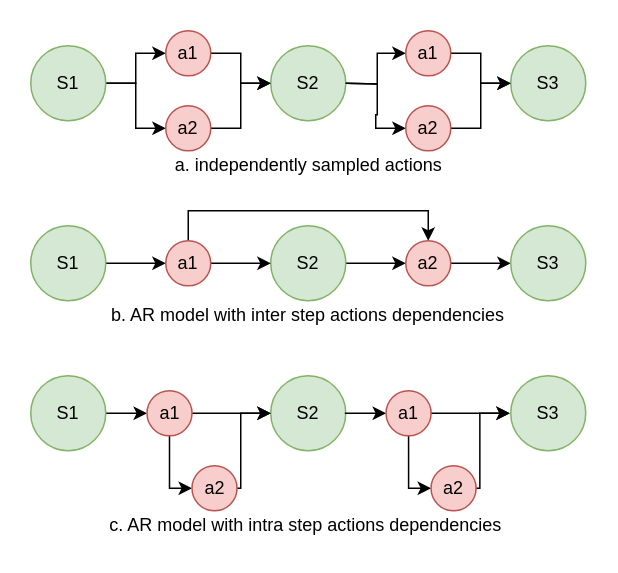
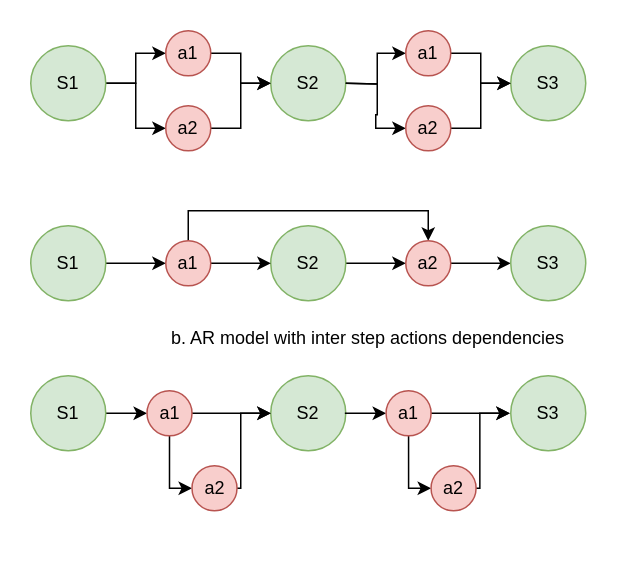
  <mxCell id="0" />
  <mxCell id="1" parent="0" />
  <mxCell id="2" style="edgeStyle=orthogonalEdgeStyle;rounded=0;orthogonalLoop=1;jettySize=auto;html=1;exitX=1;exitY=0.5;exitDx=0;exitDy=0;entryX=0;entryY=0.5;entryDx=0;entryDy=0;" edge="1" parent="1" source="3" target="8"><mxGeometry relative="1" as="geometry" /></mxCell>
  <mxCell id="3" value="S1" style="ellipse;whiteSpace=wrap;html=1;aspect=fixed;fillColor=#d5e8d4;strokeColor=#82b366;" vertex="1" parent="1"><mxGeometry x="20" y="150" width="50" height="50" as="geometry" /></mxCell>
  <mxCell id="4" style="edgeStyle=orthogonalEdgeStyle;rounded=0;orthogonalLoop=1;jettySize=auto;html=1;exitX=1;exitY=0.5;exitDx=0;exitDy=0;entryX=0;entryY=0.5;entryDx=0;entryDy=0;" edge="1" parent="1" source="5" target="10"><mxGeometry relative="1" as="geometry" /></mxCell>
  <mxCell id="5" value="S2" style="ellipse;whiteSpace=wrap;html=1;aspect=fixed;fillColor=#d5e8d4;strokeColor=#82b366;" vertex="1" parent="1"><mxGeometry x="180" y="150" width="50" height="50" as="geometry" /></mxCell>
  <mxCell id="6" style="edgeStyle=orthogonalEdgeStyle;rounded=0;orthogonalLoop=1;jettySize=auto;html=1;exitX=1;exitY=0.5;exitDx=0;exitDy=0;entryX=0;entryY=0.5;entryDx=0;entryDy=0;" edge="1" parent="1" source="8" target="5"><mxGeometry relative="1" as="geometry" /></mxCell>
  <mxCell id="7" style="edgeStyle=orthogonalEdgeStyle;rounded=0;orthogonalLoop=1;jettySize=auto;html=1;exitX=0.5;exitY=0;exitDx=0;exitDy=0;entryX=0.5;entryY=0;entryDx=0;entryDy=0;" edge="1" parent="1" source="8" target="10"><mxGeometry relative="1" as="geometry" /></mxCell>
  <mxCell id="8" value="a1" style="ellipse;whiteSpace=wrap;html=1;aspect=fixed;fillColor=#f8cecc;strokeColor=#b85450;" vertex="1" parent="1"><mxGeometry x="110" y="160" width="30" height="30" as="geometry" /></mxCell>
  <mxCell id="9" style="edgeStyle=orthogonalEdgeStyle;rounded=0;orthogonalLoop=1;jettySize=auto;html=1;exitX=1;exitY=0.5;exitDx=0;exitDy=0;entryX=0;entryY=0.5;entryDx=0;entryDy=0;" edge="1" parent="1" source="10" target="11"><mxGeometry relative="1" as="geometry" /></mxCell>
  <mxCell id="10" value="a2" style="ellipse;whiteSpace=wrap;html=1;aspect=fixed;fillColor=#f8cecc;strokeColor=#b85450;" vertex="1" parent="1"><mxGeometry x="270" y="160" width="30" height="30" as="geometry" /></mxCell>
  <mxCell id="11" value="S3" style="ellipse;whiteSpace=wrap;html=1;aspect=fixed;fillColor=#d5e8d4;strokeColor=#82b366;" vertex="1" parent="1"><mxGeometry x="340" y="150" width="50" height="50" as="geometry" /></mxCell>
  <mxCell id="12" style="edgeStyle=orthogonalEdgeStyle;rounded=0;orthogonalLoop=1;jettySize=auto;html=1;exitX=1;exitY=0.5;exitDx=0;exitDy=0;entryX=0;entryY=0.5;entryDx=0;entryDy=0;" edge="1" parent="1" source="14" target="17"><mxGeometry relative="1" as="geometry" /></mxCell>
  <mxCell id="13" style="edgeStyle=orthogonalEdgeStyle;rounded=0;orthogonalLoop=1;jettySize=auto;html=1;exitX=1;exitY=0.5;exitDx=0;exitDy=0;entryX=0;entryY=0.5;entryDx=0;entryDy=0;" edge="1" parent="1" source="14" target="19"><mxGeometry relative="1" as="geometry" /></mxCell>
  <mxCell id="14" value="S1" style="ellipse;whiteSpace=wrap;html=1;aspect=fixed;fillColor=#d5e8d4;strokeColor=#82b366;" vertex="1" parent="1"><mxGeometry x="20" y="30" width="50" height="50" as="geometry" /></mxCell>
  <mxCell id="15" value="S2" style="ellipse;whiteSpace=wrap;html=1;aspect=fixed;fillColor=#d5e8d4;strokeColor=#82b366;" vertex="1" parent="1"><mxGeometry x="180" y="30" width="50" height="50" as="geometry" /></mxCell>
  <mxCell id="16" style="edgeStyle=orthogonalEdgeStyle;rounded=0;orthogonalLoop=1;jettySize=auto;html=1;exitX=1;exitY=0.5;exitDx=0;exitDy=0;entryX=0;entryY=0.5;entryDx=0;entryDy=0;" edge="1" parent="1" source="17" target="15"><mxGeometry relative="1" as="geometry" /></mxCell>
  <mxCell id="17" value="a1" style="ellipse;whiteSpace=wrap;html=1;aspect=fixed;fillColor=#f8cecc;strokeColor=#b85450;" vertex="1" parent="1"><mxGeometry x="110" y="20" width="30" height="30" as="geometry" /></mxCell>
  <mxCell id="18" style="edgeStyle=orthogonalEdgeStyle;rounded=0;orthogonalLoop=1;jettySize=auto;html=1;exitX=1;exitY=0.5;exitDx=0;exitDy=0;entryX=0;entryY=0.5;entryDx=0;entryDy=0;" edge="1" parent="1" source="19" target="15"><mxGeometry relative="1" as="geometry" /></mxCell>
  <mxCell id="19" value="a2" style="ellipse;whiteSpace=wrap;html=1;aspect=fixed;fillColor=#f8cecc;strokeColor=#b85450;" vertex="1" parent="1"><mxGeometry x="110" y="70" width="30" height="30" as="geometry" /></mxCell>
  <mxCell id="20" value="S3" style="ellipse;whiteSpace=wrap;html=1;aspect=fixed;fillColor=#d5e8d4;strokeColor=#82b366;" vertex="1" parent="1"><mxGeometry x="340" y="30" width="50" height="50" as="geometry" /></mxCell>
  <mxCell id="21" style="edgeStyle=orthogonalEdgeStyle;rounded=0;orthogonalLoop=1;jettySize=auto;html=1;exitX=1;exitY=0.5;exitDx=0;exitDy=0;entryX=0;entryY=0.5;entryDx=0;entryDy=0;" edge="1" parent="1" target="24"><mxGeometry relative="1" as="geometry"><mxPoint x="230" y="55" as="sourcePoint" /></mxGeometry></mxCell>
  <mxCell id="22" style="edgeStyle=orthogonalEdgeStyle;rounded=0;orthogonalLoop=1;jettySize=auto;html=1;exitX=1;exitY=0.5;exitDx=0;exitDy=0;entryX=0;entryY=0.5;entryDx=0;entryDy=0;" edge="1" parent="1" target="26"><mxGeometry relative="1" as="geometry"><mxPoint x="230" y="55" as="sourcePoint" /></mxGeometry></mxCell>
  <mxCell id="23" style="edgeStyle=orthogonalEdgeStyle;rounded=0;orthogonalLoop=1;jettySize=auto;html=1;exitX=1;exitY=0.5;exitDx=0;exitDy=0;entryX=0;entryY=0.5;entryDx=0;entryDy=0;" edge="1" parent="1" source="24" target="20"><mxGeometry relative="1" as="geometry"><mxPoint x="310" y="60" as="targetPoint" /></mxGeometry></mxCell>
  <mxCell id="24" value="a1" style="ellipse;whiteSpace=wrap;html=1;aspect=fixed;fillColor=#f8cecc;strokeColor=#b85450;" vertex="1" parent="1"><mxGeometry x="270" y="20" width="30" height="30" as="geometry" /></mxCell>
  <mxCell id="25" style="edgeStyle=orthogonalEdgeStyle;rounded=0;orthogonalLoop=1;jettySize=auto;html=1;exitX=1;exitY=0.5;exitDx=0;exitDy=0;entryX=0;entryY=0.5;entryDx=0;entryDy=0;" edge="1" parent="1" source="26" target="20"><mxGeometry relative="1" as="geometry"><mxPoint x="340" y="55" as="targetPoint" /></mxGeometry></mxCell>
  <mxCell id="26" value="a2" style="ellipse;whiteSpace=wrap;html=1;aspect=fixed;fillColor=#f8cecc;strokeColor=#b85450;" vertex="1" parent="1"><mxGeometry x="270" y="70" width="30" height="30" as="geometry" /></mxCell>
- <mxCell id="27" value="b. AR model with inter step actions dependencies" style="text;html=1;strokeColor=none;fillColor=none;align=center;verticalAlign=middle;whiteSpace=wrap;rounded=0;" vertex="1" parent="1"><mxGeometry x="66.88" y="200" width="276.25" height="20" as="geometry" /></mxCell>
- <mxCell id="28" value="a. independently sampled actions" style="text;html=1;strokeColor=none;fillColor=none;align=center;verticalAlign=middle;whiteSpace=wrap;rounded=0;" vertex="1" parent="1"><mxGeometry x="97.5" y="100" width="215" height="20" as="geometry" /></mxCell>
+ <mxCell id="27" value="b. AR model with inter step actions dependencies" style="text;html=1;strokeColor=none;fillColor=none;align=center;verticalAlign=middle;whiteSpace=wrap;rounded=0;" vertex="1" parent="1"><mxGeometry x="106.88" y="215" width="276.25" height="20" as="geometry" /></mxCell>
  <mxCell id="29" style="edgeStyle=orthogonalEdgeStyle;rounded=0;orthogonalLoop=1;jettySize=auto;html=1;exitX=1;exitY=0.5;exitDx=0;exitDy=0;entryX=0;entryY=0.5;entryDx=0;entryDy=0;" edge="1" parent="1" source="30" target="34"><mxGeometry relative="1" as="geometry" /></mxCell>
  <mxCell id="30" value="S1" style="ellipse;whiteSpace=wrap;html=1;aspect=fixed;fillColor=#d5e8d4;strokeColor=#82b366;" vertex="1" parent="1"><mxGeometry x="20" y="250" width="50" height="50" as="geometry" /></mxCell>
  <mxCell id="31" value="S2" style="ellipse;whiteSpace=wrap;html=1;aspect=fixed;fillColor=#d5e8d4;strokeColor=#82b366;" vertex="1" parent="1"><mxGeometry x="180" y="250" width="50" height="50" as="geometry" /></mxCell>
  <mxCell id="32" style="edgeStyle=orthogonalEdgeStyle;rounded=0;orthogonalLoop=1;jettySize=auto;html=1;exitX=1;exitY=0.5;exitDx=0;exitDy=0;entryX=0;entryY=0.5;entryDx=0;entryDy=0;" edge="1" parent="1" source="34" target="31"><mxGeometry relative="1" as="geometry" /></mxCell>
  <mxCell id="33" style="edgeStyle=orthogonalEdgeStyle;rounded=0;orthogonalLoop=1;jettySize=auto;html=1;exitX=0.5;exitY=1;exitDx=0;exitDy=0;entryX=0;entryY=0.5;entryDx=0;entryDy=0;" edge="1" parent="1" source="34" target="38"><mxGeometry relative="1" as="geometry"><Array as="points"><mxPoint x="113" y="325" /></Array></mxGeometry></mxCell>
  <mxCell id="34" value="a1" style="ellipse;whiteSpace=wrap;html=1;aspect=fixed;fillColor=#f8cecc;strokeColor=#b85450;" vertex="1" parent="1"><mxGeometry x="97.5" y="260" width="30" height="30" as="geometry" /></mxCell>
  <mxCell id="35" value="S3" style="ellipse;whiteSpace=wrap;html=1;aspect=fixed;fillColor=#d5e8d4;strokeColor=#82b366;" vertex="1" parent="1"><mxGeometry x="340" y="250" width="50" height="50" as="geometry" /></mxCell>
- <mxCell id="36" value="c. AR model with intra step actions dependencies" style="text;html=1;strokeColor=none;fillColor=none;align=center;verticalAlign=middle;whiteSpace=wrap;rounded=0;" vertex="1" parent="1"><mxGeometry x="66.88" y="340" width="272.5" height="20" as="geometry" /></mxCell>
  <mxCell id="37" style="edgeStyle=orthogonalEdgeStyle;rounded=0;orthogonalLoop=1;jettySize=auto;html=1;exitX=1;exitY=0.5;exitDx=0;exitDy=0;entryX=0;entryY=0.5;entryDx=0;entryDy=0;" edge="1" parent="1" source="38" target="31"><mxGeometry relative="1" as="geometry"><Array as="points"><mxPoint x="160" y="325" /><mxPoint x="160" y="275" /></Array></mxGeometry></mxCell>
  <mxCell id="38" value="a2" style="ellipse;whiteSpace=wrap;html=1;aspect=fixed;fillColor=#f8cecc;strokeColor=#b85450;" vertex="1" parent="1"><mxGeometry x="127.5" y="310" width="30" height="30" as="geometry" /></mxCell>
  <mxCell id="39" style="edgeStyle=orthogonalEdgeStyle;rounded=0;orthogonalLoop=1;jettySize=auto;html=1;exitX=1;exitY=0.5;exitDx=0;exitDy=0;entryX=0;entryY=0.5;entryDx=0;entryDy=0;" edge="1" parent="1" target="42"><mxGeometry relative="1" as="geometry"><mxPoint x="229.38" y="275" as="sourcePoint" /></mxGeometry></mxCell>
  <mxCell id="40" style="edgeStyle=orthogonalEdgeStyle;rounded=0;orthogonalLoop=1;jettySize=auto;html=1;exitX=1;exitY=0.5;exitDx=0;exitDy=0;entryX=0;entryY=0.5;entryDx=0;entryDy=0;" edge="1" parent="1" source="42"><mxGeometry relative="1" as="geometry"><mxPoint x="339.38" y="275" as="targetPoint" /></mxGeometry></mxCell>
  <mxCell id="41" style="edgeStyle=orthogonalEdgeStyle;rounded=0;orthogonalLoop=1;jettySize=auto;html=1;exitX=0.5;exitY=1;exitDx=0;exitDy=0;entryX=0;entryY=0.5;entryDx=0;entryDy=0;" edge="1" parent="1" source="42" target="44"><mxGeometry relative="1" as="geometry"><Array as="points"><mxPoint x="272.38" y="325" /></Array></mxGeometry></mxCell>
  <mxCell id="42" value="a1" style="ellipse;whiteSpace=wrap;html=1;aspect=fixed;fillColor=#f8cecc;strokeColor=#b85450;" vertex="1" parent="1"><mxGeometry x="256.88" y="260" width="30" height="30" as="geometry" /></mxCell>
  <mxCell id="43" style="edgeStyle=orthogonalEdgeStyle;rounded=0;orthogonalLoop=1;jettySize=auto;html=1;exitX=1;exitY=0.5;exitDx=0;exitDy=0;entryX=0;entryY=0.5;entryDx=0;entryDy=0;" edge="1" parent="1" source="44"><mxGeometry relative="1" as="geometry"><mxPoint x="339.38" y="275" as="targetPoint" /><Array as="points"><mxPoint x="319.38" y="325" /><mxPoint x="319.38" y="275" /></Array></mxGeometry></mxCell>
  <mxCell id="44" value="a2" style="ellipse;whiteSpace=wrap;html=1;aspect=fixed;fillColor=#f8cecc;strokeColor=#b85450;" vertex="1" parent="1"><mxGeometry x="286.88" y="310" width="30" height="30" as="geometry" /></mxCell>
